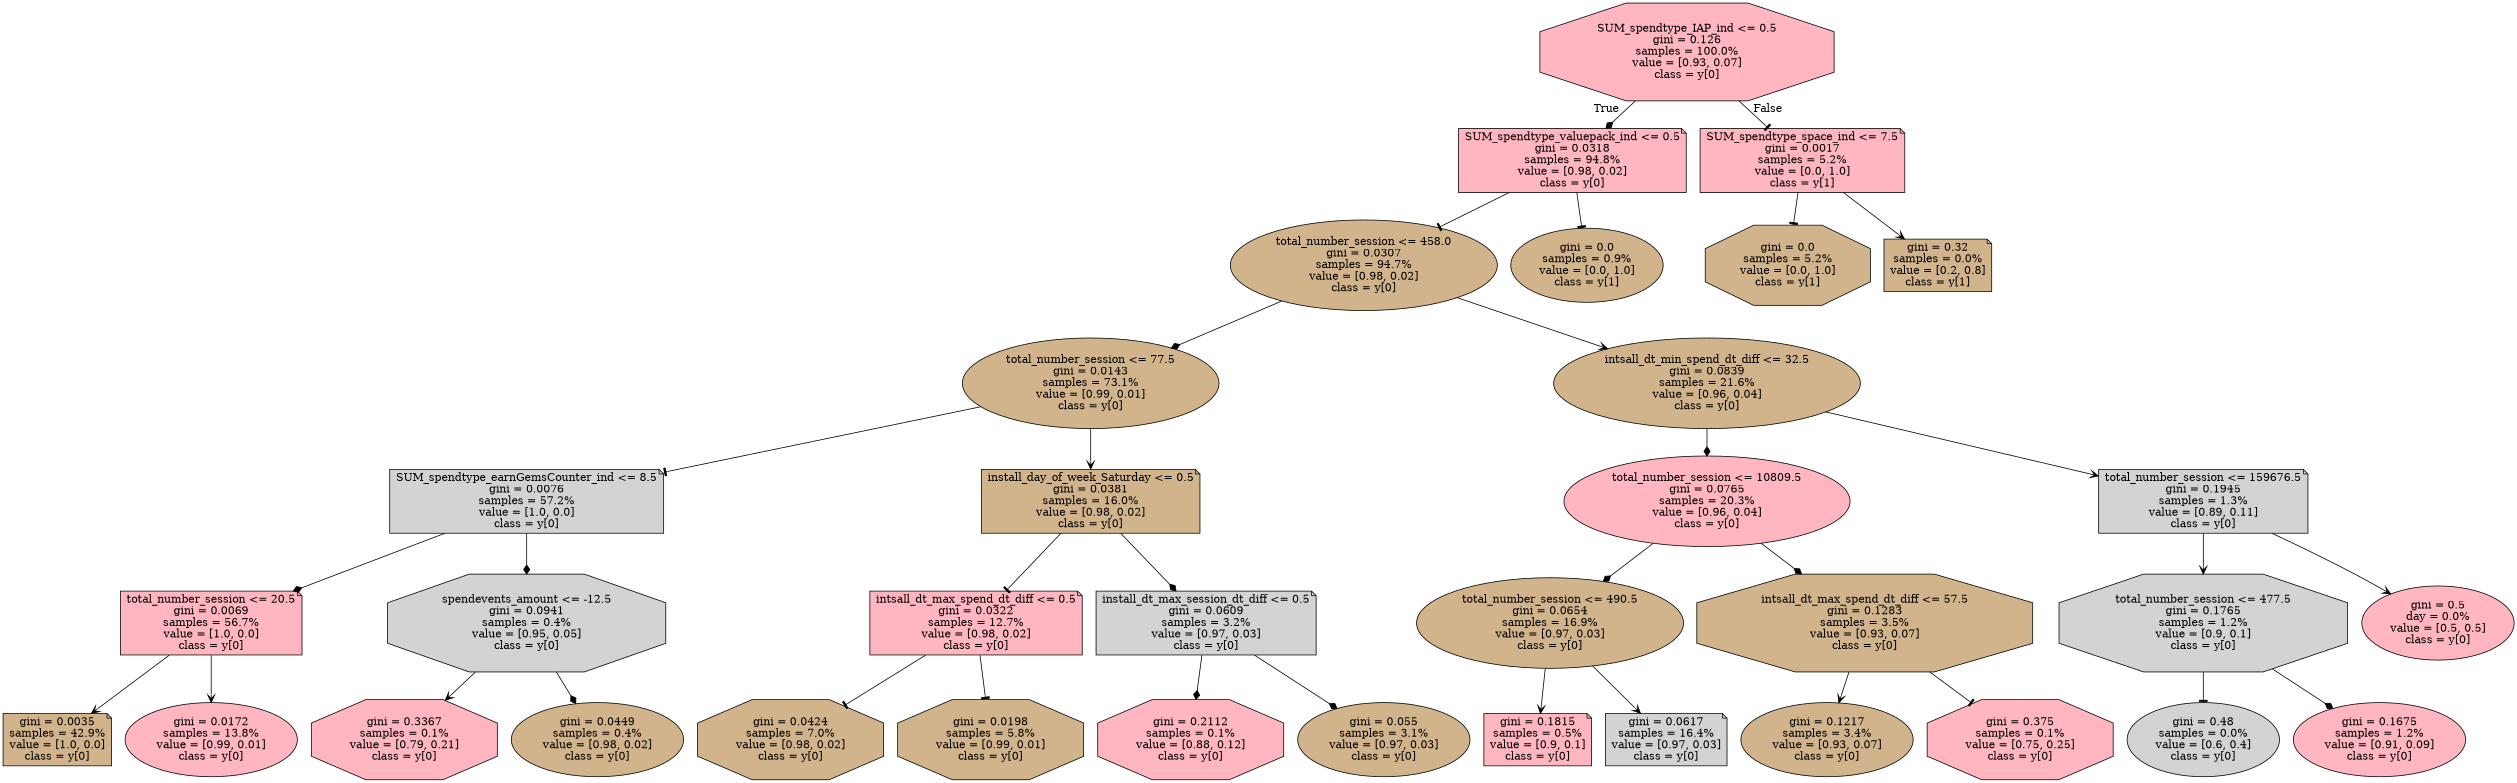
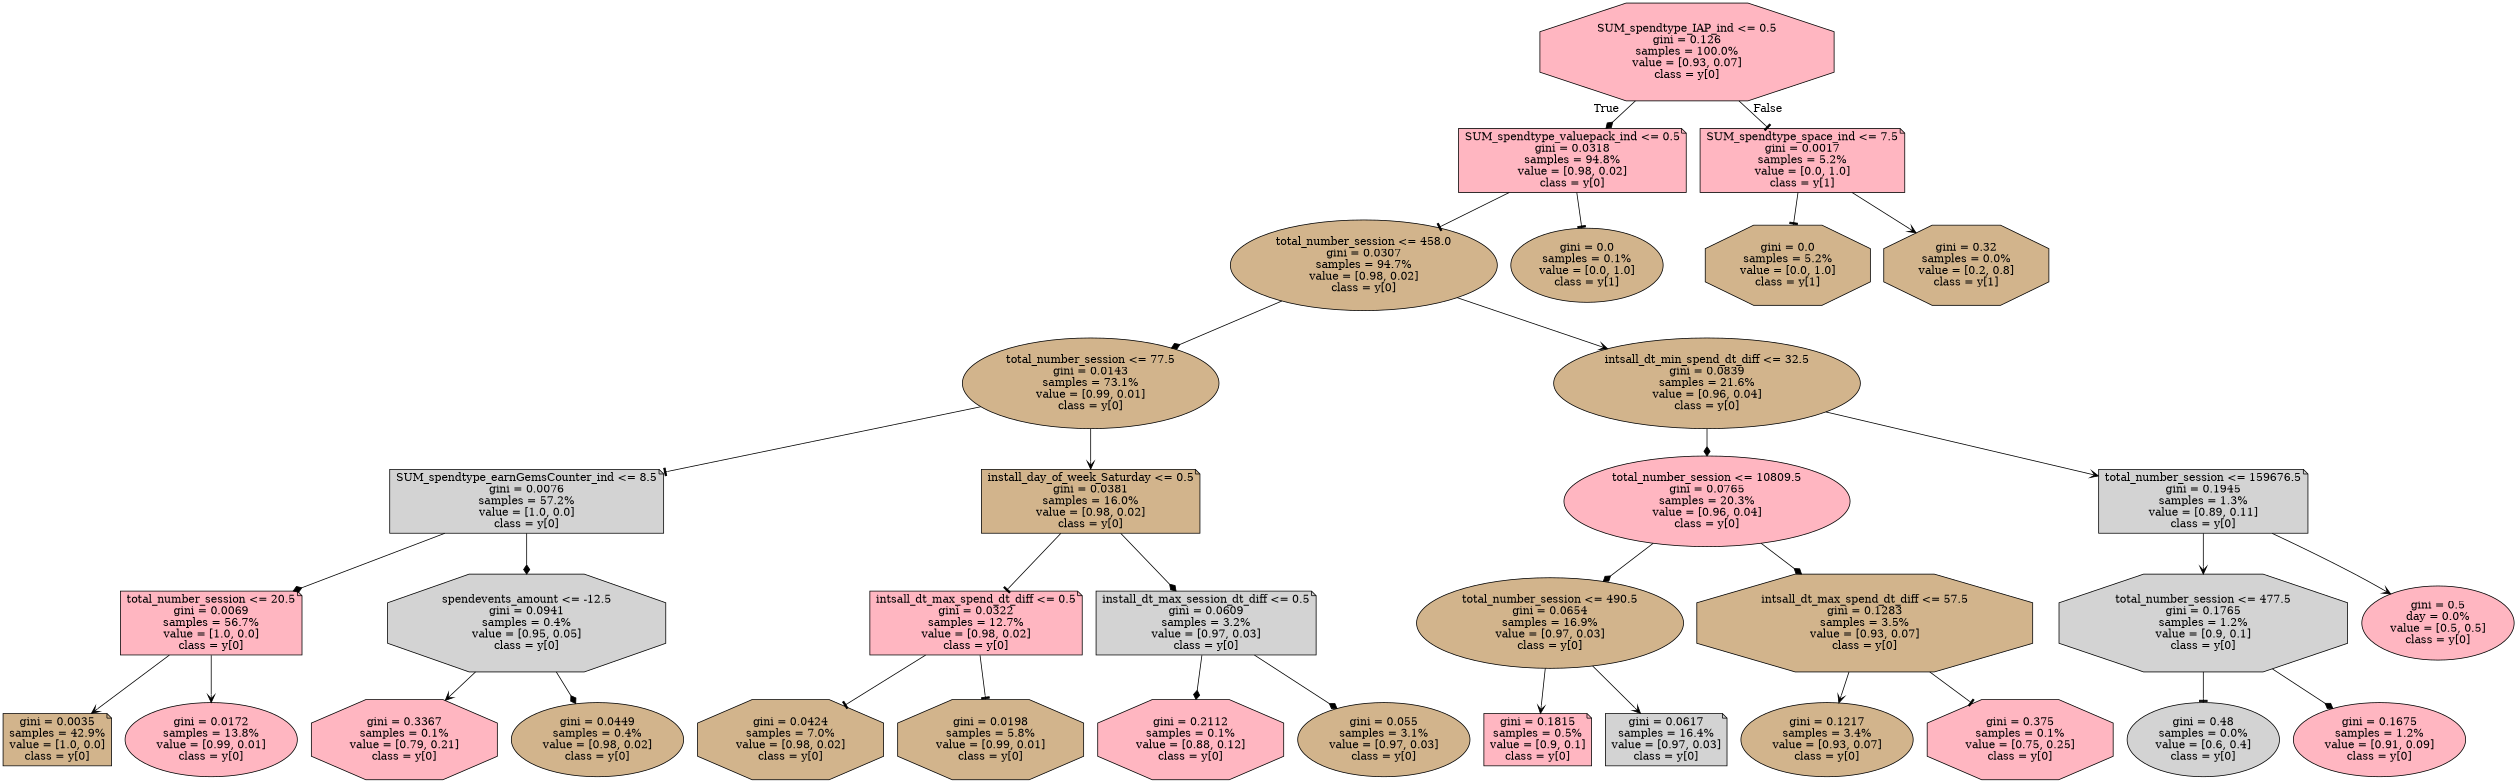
  digraph {
    node [fillcolor=tan shape=ellipse style=filled]
    edge [arrowhead=diamond]
    n1 [fillcolor=lightpink label="SUM_spendtype_IAP_ind <= 0.5\ngini = 0.126\nsamples = 100.0%\nvalue = [0.93, 0.07]\nclass = y[0]" shape=octagon]
    n2 [fillcolor=lightpink label="SUM_spendtype_valuepack_ind <= 0.5\ngini = 0.0318\nsamples = 94.8%\nvalue = [0.98, 0.02]\nclass = y[0]" shape=note]
    n3 [fillcolor=lightpink label="SUM_spendtype_space_ind <= 7.5\ngini = 0.0017\nsamples = 5.2%\nvalue = [0.0, 1.0]\nclass = y[1]" shape=note]
    n4 [label="total_number_session <= 458.0\ngini = 0.0307\nsamples = 94.7%\nvalue = [0.98, 0.02]\nclass = y[0]"]
-   n5 [label="gini = 0.0\nsamples = 0.9%\nvalue = [0.0, 1.0]\nclass = y[1]"]
+   n5 [label="gini = 0.0\nsamples = 0.1%\nvalue = [0.0, 1.0]\nclass = y[1]"]
    n6 [label="gini = 0.0\nsamples = 5.2%\nvalue = [0.0, 1.0]\nclass = y[1]" shape=octagon]
-   n7 [label="gini = 0.32\nsamples = 0.0%\nvalue = [0.2, 0.8]\nclass = y[1]" shape=note]
+   n7 [label="gini = 0.32\nsamples = 0.0%\nvalue = [0.2, 0.8]\nclass = y[1]" shape=octagon]
    n8 [label="total_number_session <= 77.5\ngini = 0.0143\nsamples = 73.1%\nvalue = [0.99, 0.01]\nclass = y[0]"]
    n9 [label="intsall_dt_min_spend_dt_diff <= 32.5\ngini = 0.0839\nsamples = 21.6%\nvalue = [0.96, 0.04]\nclass = y[0]"]
    n10 [fillcolor=lightgrey label="SUM_spendtype_earnGemsCounter_ind <= 8.5\ngini = 0.0076\nsamples = 57.2%\nvalue = [1.0, 0.0]\nclass = y[0]" shape=note]
    n11 [label="install_day_of_week_Saturday <= 0.5\ngini = 0.0381\nsamples = 16.0%\nvalue = [0.98, 0.02]\nclass = y[0]" shape=note]
    n12 [fillcolor=lightpink label="total_number_session <= 10809.5\ngini = 0.0765\nsamples = 20.3%\nvalue = [0.96, 0.04]\nclass = y[0]"]
    n13 [fillcolor=lightgrey label="total_number_session <= 159676.5\ngini = 0.1945\nsamples = 1.3%\nvalue = [0.89, 0.11]\nclass = y[0]" shape=note]
    n14 [fillcolor=lightpink label="total_number_session <= 20.5\ngini = 0.0069\nsamples = 56.7%\nvalue = [1.0, 0.0]\nclass = y[0]" shape=note]
    n15 [fillcolor=lightgrey label="spendevents_amount <= -12.5\ngini = 0.0941\nsamples = 0.4%\nvalue = [0.95, 0.05]\nclass = y[0]" shape=octagon]
    n16 [fillcolor=lightpink label="intsall_dt_max_spend_dt_diff <= 0.5\ngini = 0.0322\nsamples = 12.7%\nvalue = [0.98, 0.02]\nclass = y[0]" shape=note]
    n17 [fillcolor=lightgrey label="install_dt_max_session_dt_diff <= 0.5\ngini = 0.0609\nsamples = 3.2%\nvalue = [0.97, 0.03]\nclass = y[0]" shape=note]
    n18 [label="gini = 0.0035\nsamples = 42.9%\nvalue = [1.0, 0.0]\nclass = y[0]" shape=note]
    n19 [fillcolor=lightpink label="gini = 0.0172\nsamples = 13.8%\nvalue = [0.99, 0.01]\nclass = y[0]"]
    n20 [fillcolor=lightpink label="gini = 0.3367\nsamples = 0.1%\nvalue = [0.79, 0.21]\nclass = y[0]" shape=octagon]
    n21 [label="gini = 0.0449\nsamples = 0.4%\nvalue = [0.98, 0.02]\nclass = y[0]"]
    n22 [label="gini = 0.0424\nsamples = 7.0%\nvalue = [0.98, 0.02]\nclass = y[0]" shape=octagon]
    n23 [label="gini = 0.0198\nsamples = 5.8%\nvalue = [0.99, 0.01]\nclass = y[0]" shape=octagon]
    n24 [fillcolor=lightpink label="gini = 0.2112\nsamples = 0.1%\nvalue = [0.88, 0.12]\nclass = y[0]" shape=octagon]
    n25 [label="gini = 0.055\nsamples = 3.1%\nvalue = [0.97, 0.03]\nclass = y[0]"]
    n26 [label="total_number_session <= 490.5\ngini = 0.0654\nsamples = 16.9%\nvalue = [0.97, 0.03]\nclass = y[0]"]
    n27 [label="intsall_dt_max_spend_dt_diff <= 57.5\ngini = 0.1283\nsamples = 3.5%\nvalue = [0.93, 0.07]\nclass = y[0]" shape=octagon]
    n28 [fillcolor=lightgrey label="total_number_session <= 477.5\ngini = 0.1765\nsamples = 1.2%\nvalue = [0.9, 0.1]\nclass = y[0]" shape=octagon]
    n29 [fillcolor=lightpink label="gini = 0.5\nday = 0.0%\nvalue = [0.5, 0.5]\nclass = y[0]"]
    n30 [fillcolor=lightpink label="gini = 0.1815\nsamples = 0.5%\nvalue = [0.9, 0.1]\nclass = y[0]" shape=note]
    n31 [fillcolor=lightgrey label="gini = 0.0617\nsamples = 16.4%\nvalue = [0.97, 0.03]\nclass = y[0]" shape=note]
    n32 [label="gini = 0.1217\nsamples = 3.4%\nvalue = [0.93, 0.07]\nclass = y[0]"]
    n33 [fillcolor=lightpink label="gini = 0.375\nsamples = 0.1%\nvalue = [0.75, 0.25]\nclass = y[0]" shape=octagon]
    n34 [fillcolor=lightgrey label="gini = 0.48\nsamples = 0.0%\nvalue = [0.6, 0.4]\nclass = y[0]"]
    n35 [fillcolor=lightpink label="gini = 0.1675\nsamples = 1.2%\nvalue = [0.91, 0.09]\nclass = y[0]"]
    n1 -> n2 [headlabel=True labelangle=45 labeldistance=2.5]
    n1 -> n3 [arrowhead=tee headlabel=False labelangle=-45 labeldistance=2.5]
    n2 -> n4 [arrowhead=tee]
    n2 -> n5 [arrowhead=tee]
    n3 -> n6 [arrowhead=tee]
    n3 -> n7 [arrowhead=vee]
    n4 -> n8
    n4 -> n9 [arrowhead=vee]
    n8 -> n10 [arrowhead=tee]
    n8 -> n11 [arrowhead=vee]
    n9 -> n12
    n9 -> n13 [arrowhead=vee]
    n10 -> n14
    n10 -> n15
    n11 -> n16 [arrowhead=tee]
    n11 -> n17
    n12 -> n26
    n12 -> n27
    n13 -> n28 [arrowhead=vee]
    n13 -> n29 [arrowhead=vee]
    n14 -> n18 [arrowhead=vee]
    n14 -> n19 [arrowhead=vee]
    n15 -> n20 [arrowhead=vee]
    n15 -> n21
    n16 -> n22 [arrowhead=tee]
    n16 -> n23 [arrowhead=tee]
    n17 -> n24
    n17 -> n25
    n26 -> n30 [arrowhead=vee]
    n26 -> n31 [arrowhead=vee]
    n27 -> n32 [arrowhead=vee]
    n27 -> n33 [arrowhead=tee]
    n28 -> n34 [arrowhead=tee]
    n28 -> n35
  }
